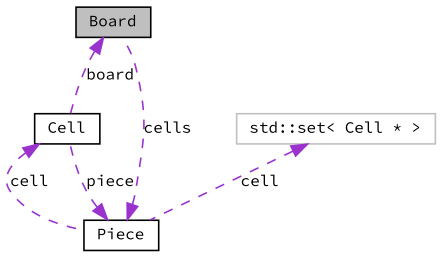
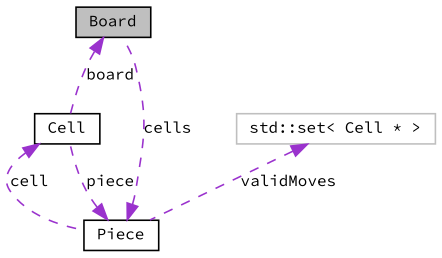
  digraph {
    fontname="Source Code Pro"
    node [color=black fontname="Source Code Pro" fontsize=10 shape=record]
    edge [color=darkorchid3 dir=back fontname="Source Code Pro" fontsize=10 labelfontname=Helvetica labelfontsize=10 style=dashed]
    n1 [fillcolor=grey75 fontcolor=black height=0.2 label=Board style=filled width=0.4]
    n2 [height=0.2 label=Cell width=0.4]
    n3 [height=0.2 label=Piece width=0.4]
    n4 [color=grey75 height=0.2 label="std::set\< Cell * \>" width=0.4]
    n1 -> n2 [label=board]
    n2 -> n3 [label=cell]
    n3 -> n1 [label=cells]
    n3 -> n2 [label=piece]
-   n4 -> n3 [label=cell]
+   n4 -> n3 [label=validMoves]
  }
